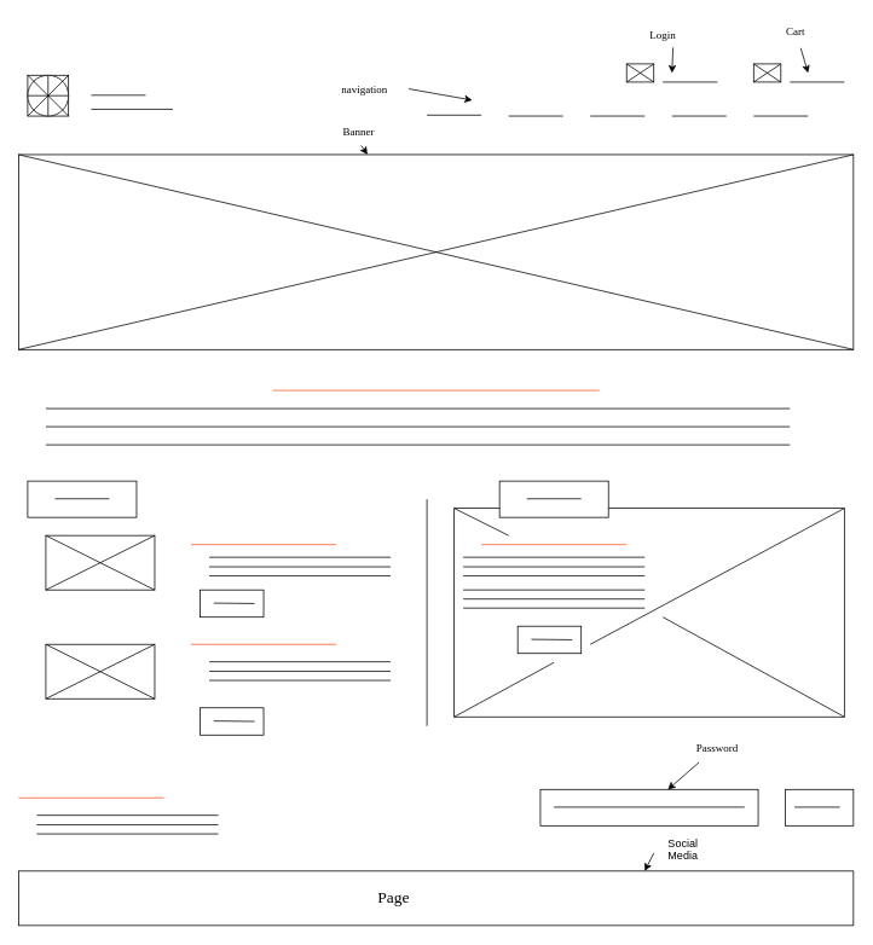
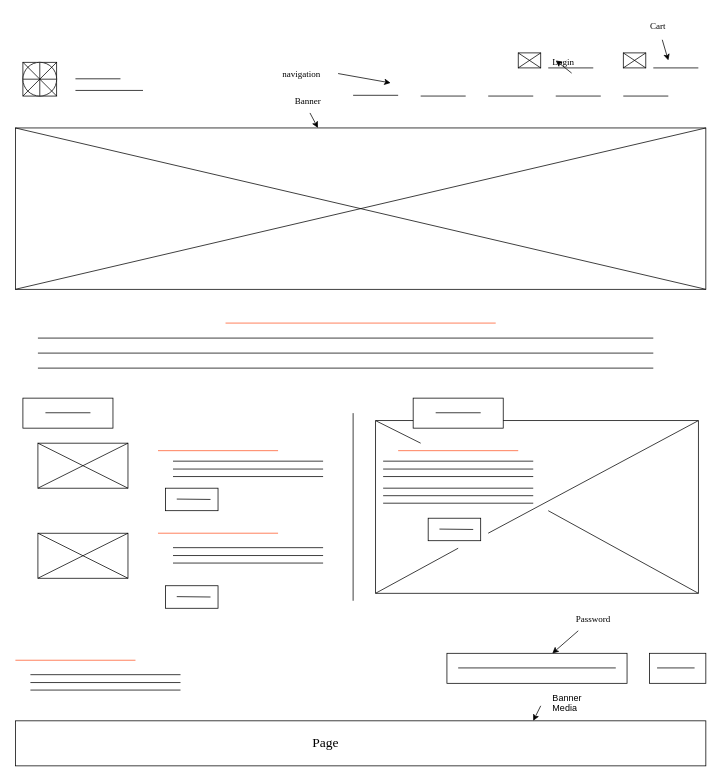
  <mxCell id="0" />
  <mxCell id="1" parent="0" />
  <mxCell id="2" value="" style="rounded=0;whiteSpace=wrap;html=1;" vertex="1" parent="1"><mxGeometry x="500" y="560" width="430" height="230" as="geometry" /></mxCell>
  <mxCell id="3" value="" style="whiteSpace=wrap;html=1;aspect=fixed;" vertex="1" parent="1"><mxGeometry x="30" y="82.5" width="45" height="45" as="geometry" /></mxCell>
  <mxCell id="4" value="" style="ellipse;whiteSpace=wrap;html=1;aspect=fixed;" vertex="1" parent="1"><mxGeometry x="30" y="82.5" width="45" height="45" as="geometry" /></mxCell>
  <mxCell id="5" value="" style="endArrow=none;html=1;rounded=0;exitX=0.5;exitY=1;exitDx=0;exitDy=0;entryX=0.5;entryY=0;entryDx=0;entryDy=0;" edge="1" parent="1" source="4" target="4"><mxGeometry width="50" height="50" relative="1" as="geometry"><mxPoint x="460" y="162.5" as="sourcePoint" /><mxPoint x="510" y="112.5" as="targetPoint" /></mxGeometry></mxCell>
  <mxCell id="6" value="" style="endArrow=none;html=1;rounded=0;entryX=1;entryY=0;entryDx=0;entryDy=0;" edge="1" parent="1" target="3"><mxGeometry width="50" height="50" relative="1" as="geometry"><mxPoint x="30" y="127.5" as="sourcePoint" /><mxPoint x="61" y="92.5" as="targetPoint" /></mxGeometry></mxCell>
  <mxCell id="7" value="" style="endArrow=none;html=1;rounded=0;exitX=1;exitY=1;exitDx=0;exitDy=0;entryX=0;entryY=0;entryDx=0;entryDy=0;" edge="1" parent="1" source="3" target="3"><mxGeometry width="50" height="50" relative="1" as="geometry"><mxPoint x="71" y="150.5" as="sourcePoint" /><mxPoint x="71" y="102.5" as="targetPoint" /></mxGeometry></mxCell>
  <mxCell id="8" value="" style="endArrow=none;html=1;rounded=0;exitX=0;exitY=0.5;exitDx=0;exitDy=0;entryX=1;entryY=0.5;entryDx=0;entryDy=0;" edge="1" parent="1" source="4" target="4"><mxGeometry width="50" height="50" relative="1" as="geometry"><mxPoint x="81" y="160.5" as="sourcePoint" /><mxPoint x="81" y="112.5" as="targetPoint" /></mxGeometry></mxCell>
  <mxCell id="9" value="" style="endArrow=none;html=1;rounded=0;" edge="1" parent="1"><mxGeometry width="50" height="50" relative="1" as="geometry"><mxPoint x="100" y="104.5" as="sourcePoint" /><mxPoint x="160" y="104.5" as="targetPoint" /></mxGeometry></mxCell>
  <mxCell id="10" value="" style="endArrow=none;html=1;rounded=0;" edge="1" parent="1"><mxGeometry width="50" height="50" relative="1" as="geometry"><mxPoint x="100" y="120" as="sourcePoint" /><mxPoint x="190" y="120" as="targetPoint" /></mxGeometry></mxCell>
  <mxCell id="11" value="" style="endArrow=none;html=1;rounded=0;" edge="1" parent="1"><mxGeometry width="50" height="50" relative="1" as="geometry"><mxPoint x="470" y="126.5" as="sourcePoint" /><mxPoint x="530" y="126.5" as="targetPoint" /></mxGeometry></mxCell>
  <mxCell id="12" value="" style="endArrow=none;html=1;rounded=0;" edge="1" parent="1"><mxGeometry width="50" height="50" relative="1" as="geometry"><mxPoint x="560" y="127.5" as="sourcePoint" /><mxPoint x="620" y="127.5" as="targetPoint" /></mxGeometry></mxCell>
  <mxCell id="13" value="" style="endArrow=none;html=1;rounded=0;" edge="1" parent="1"><mxGeometry width="50" height="50" relative="1" as="geometry"><mxPoint x="650" y="127.5" as="sourcePoint" /><mxPoint x="710" y="127.5" as="targetPoint" /></mxGeometry></mxCell>
  <mxCell id="14" value="" style="endArrow=none;html=1;rounded=0;" edge="1" parent="1"><mxGeometry width="50" height="50" relative="1" as="geometry"><mxPoint x="740" y="127.5" as="sourcePoint" /><mxPoint x="800" y="127.5" as="targetPoint" /></mxGeometry></mxCell>
  <mxCell id="15" value="" style="endArrow=none;html=1;rounded=0;" edge="1" parent="1"><mxGeometry width="50" height="50" relative="1" as="geometry"><mxPoint x="830" y="127.5" as="sourcePoint" /><mxPoint x="890" y="127.5" as="targetPoint" /></mxGeometry></mxCell>
  <mxCell id="16" value="" style="endArrow=none;html=1;rounded=0;" edge="1" parent="1"><mxGeometry width="50" height="50" relative="1" as="geometry"><mxPoint x="730" y="90" as="sourcePoint" /><mxPoint x="790" y="90" as="targetPoint" /></mxGeometry></mxCell>
  <mxCell id="17" value="" style="endArrow=none;html=1;rounded=0;" edge="1" parent="1"><mxGeometry width="50" height="50" relative="1" as="geometry"><mxPoint x="870" y="90" as="sourcePoint" /><mxPoint x="930" y="90" as="targetPoint" /></mxGeometry></mxCell>
  <mxCell id="18" value="" style="rounded=0;whiteSpace=wrap;html=1;" vertex="1" parent="1"><mxGeometry x="20" y="170" width="920" height="215" as="geometry" /></mxCell>
  <mxCell id="19" value="" style="endArrow=none;html=1;rounded=0;entryX=1;entryY=0;entryDx=0;entryDy=0;exitX=0;exitY=1;exitDx=0;exitDy=0;" edge="1" parent="1" source="18" target="18"><mxGeometry width="50" height="50" relative="1" as="geometry"><mxPoint x="500" y="260" as="sourcePoint" /><mxPoint x="550" y="210" as="targetPoint" /></mxGeometry></mxCell>
  <mxCell id="20" value="" style="endArrow=none;html=1;rounded=0;entryX=1;entryY=1;entryDx=0;entryDy=0;exitX=0;exitY=0;exitDx=0;exitDy=0;" edge="1" parent="1" source="18" target="18"><mxGeometry width="50" height="50" relative="1" as="geometry"><mxPoint x="510" y="270" as="sourcePoint" /><mxPoint x="630" y="210" as="targetPoint" /></mxGeometry></mxCell>
  <mxCell id="21" value="" style="rounded=0;whiteSpace=wrap;html=1;" vertex="1" parent="1"><mxGeometry x="830" y="70" width="30" height="20" as="geometry" /></mxCell>
  <mxCell id="22" value="" style="endArrow=none;html=1;rounded=0;entryX=1;entryY=0;entryDx=0;entryDy=0;exitX=0;exitY=1;exitDx=0;exitDy=0;" edge="1" parent="1" source="21" target="21"><mxGeometry width="50" height="50" relative="1" as="geometry"><mxPoint x="570" y="120" as="sourcePoint" /><mxPoint x="620" y="70" as="targetPoint" /></mxGeometry></mxCell>
  <mxCell id="23" value="" style="endArrow=none;html=1;rounded=0;entryX=1;entryY=1;entryDx=0;entryDy=0;exitX=0;exitY=0;exitDx=0;exitDy=0;" edge="1" parent="1" source="21" target="21"><mxGeometry width="50" height="50" relative="1" as="geometry"><mxPoint x="580" y="130" as="sourcePoint" /><mxPoint x="700" y="70" as="targetPoint" /></mxGeometry></mxCell>
  <mxCell id="24" value="" style="rounded=0;whiteSpace=wrap;html=1;" vertex="1" parent="1"><mxGeometry x="690" y="70" width="30" height="20" as="geometry" /></mxCell>
  <mxCell id="25" value="" style="endArrow=none;html=1;rounded=0;entryX=1;entryY=0;entryDx=0;entryDy=0;exitX=0;exitY=1;exitDx=0;exitDy=0;" edge="1" parent="1" source="24" target="24"><mxGeometry width="50" height="50" relative="1" as="geometry"><mxPoint x="430" y="120" as="sourcePoint" /><mxPoint x="480" y="70" as="targetPoint" /></mxGeometry></mxCell>
  <mxCell id="26" value="" style="endArrow=none;html=1;rounded=0;entryX=1;entryY=1;entryDx=0;entryDy=0;exitX=0;exitY=0;exitDx=0;exitDy=0;" edge="1" parent="1" source="24" target="24"><mxGeometry width="50" height="50" relative="1" as="geometry"><mxPoint x="440" y="130" as="sourcePoint" /><mxPoint x="560" y="70" as="targetPoint" /></mxGeometry></mxCell>
- <mxCell id="27" value="&lt;blockquote style=&quot;margin: 0 0 0 40px; border: none; padding: 0px;&quot;&gt;&lt;font face=&quot;Times New Roman&quot;&gt;Banner&lt;/font&gt;&lt;/blockquote&gt;" style="text;html=1;align=center;verticalAlign=middle;whiteSpace=wrap;rounded=0;" vertex="1" parent="1"><mxGeometry x="330" y="130" width="90" height="30" as="geometry" /></mxCell>
+ <mxCell id="27" value="&lt;blockquote style=&quot;margin: 0 0 0 40px; border: none; padding: 0px;&quot;&gt;&lt;font face=&quot;Times New Roman&quot;&gt;Banner&lt;/font&gt;&lt;/blockquote&gt;" style="text;html=1;align=center;verticalAlign=middle;whiteSpace=wrap;rounded=0;" vertex="1" parent="1"><mxGeometry x="345" y="120" width="90" height="30" as="geometry" /></mxCell>
  <mxCell id="28" value="" style="endArrow=classic;html=1;rounded=0;exitX=0.75;exitY=1;exitDx=0;exitDy=0;" edge="1" parent="1" source="27" target="18"><mxGeometry width="50" height="50" relative="1" as="geometry"><mxPoint x="490" y="280" as="sourcePoint" /><mxPoint x="540" y="230" as="targetPoint" /></mxGeometry></mxCell>
- <mxCell id="29" value="&lt;font face=&quot;Times New Roman&quot;&gt;Login&lt;/font&gt;" style="text;strokeColor=none;fillColor=none;align=left;verticalAlign=middle;spacingLeft=4;spacingRight=4;overflow=hidden;points=[[0,0.5],[1,0.5]];portConstraint=eastwest;rotatable=0;whiteSpace=wrap;html=1;" vertex="1" parent="1"><mxGeometry x="710" y="22.5" width="80" height="30" as="geometry" /></mxCell>
+ <mxCell id="29" value="&lt;font face=&quot;Times New Roman&quot;&gt;Login&lt;/font&gt;" style="text;strokeColor=none;fillColor=none;align=left;verticalAlign=middle;spacingLeft=4;spacingRight=4;overflow=hidden;points=[[0,0.5],[1,0.5]];portConstraint=eastwest;rotatable=0;whiteSpace=wrap;html=1;" vertex="1" parent="1"><mxGeometry x="730" y="67.5" width="80" height="30" as="geometry" /></mxCell>
  <mxCell id="30" value="&lt;font face=&quot;Times New Roman&quot;&gt;Cart&lt;/font&gt;" style="text;strokeColor=none;fillColor=none;align=left;verticalAlign=middle;spacingLeft=4;spacingRight=4;overflow=hidden;points=[[0,0.5],[1,0.5]];portConstraint=eastwest;rotatable=0;whiteSpace=wrap;html=1;" vertex="1" parent="1"><mxGeometry x="860" y="20" width="80" height="30" as="geometry" /></mxCell>
  <mxCell id="31" value="" style="endArrow=classic;html=1;rounded=0;exitX=0.39;exitY=0.981;exitDx=0;exitDy=0;exitPerimeter=0;" edge="1" parent="1" source="29"><mxGeometry width="50" height="50" relative="1" as="geometry"><mxPoint x="760" y="180" as="sourcePoint" /><mxPoint x="740" y="80" as="targetPoint" /></mxGeometry></mxCell>
  <mxCell id="32" value="" style="endArrow=classic;html=1;rounded=0;exitX=0.274;exitY=1.083;exitDx=0;exitDy=0;exitPerimeter=0;" edge="1" parent="1" source="30"><mxGeometry width="50" height="50" relative="1" as="geometry"><mxPoint x="760" y="180" as="sourcePoint" /><mxPoint x="890" y="80" as="targetPoint" /></mxGeometry></mxCell>
  <mxCell id="33" value="&lt;font face=&quot;Times New Roman&quot;&gt;navigation&lt;/font&gt;" style="text;strokeColor=none;fillColor=none;align=left;verticalAlign=middle;spacingLeft=4;spacingRight=4;overflow=hidden;points=[[0,0.5],[1,0.5]];portConstraint=eastwest;rotatable=0;whiteSpace=wrap;html=1;" vertex="1" parent="1"><mxGeometry x="370" y="82.5" width="80" height="30" as="geometry" /></mxCell>
  <mxCell id="34" value="" style="endArrow=classic;html=1;rounded=0;exitX=1;exitY=0.5;exitDx=0;exitDy=0;" edge="1" parent="1" source="33"><mxGeometry width="50" height="50" relative="1" as="geometry"><mxPoint x="760" y="180" as="sourcePoint" /><mxPoint x="520" y="110" as="targetPoint" /></mxGeometry></mxCell>
  <mxCell id="35" value="" style="endArrow=none;html=1;rounded=0;" edge="1" parent="1"><mxGeometry width="50" height="50" relative="1" as="geometry"><mxPoint x="50" y="450" as="sourcePoint" /><mxPoint x="870" y="450" as="targetPoint" /></mxGeometry></mxCell>
  <mxCell id="36" value="" style="endArrow=none;html=1;rounded=0;" edge="1" parent="1"><mxGeometry width="50" height="50" relative="1" as="geometry"><mxPoint x="50" y="470" as="sourcePoint" /><mxPoint x="870" y="470" as="targetPoint" /></mxGeometry></mxCell>
  <mxCell id="37" value="" style="endArrow=none;html=1;rounded=0;" edge="1" parent="1"><mxGeometry width="50" height="50" relative="1" as="geometry"><mxPoint x="50" y="490" as="sourcePoint" /><mxPoint x="870" y="490" as="targetPoint" /></mxGeometry></mxCell>
  <mxCell id="38" value="" style="rounded=0;whiteSpace=wrap;html=1;" vertex="1" parent="1"><mxGeometry x="30" y="530" width="120" height="40" as="geometry" /></mxCell>
  <mxCell id="39" value="" style="endArrow=none;html=1;rounded=0;" edge="1" parent="1"><mxGeometry width="50" height="50" relative="1" as="geometry"><mxPoint x="60" y="549.5" as="sourcePoint" /><mxPoint x="120" y="549.5" as="targetPoint" /></mxGeometry></mxCell>
  <mxCell id="40" value="" style="rounded=0;whiteSpace=wrap;html=1;" vertex="1" parent="1"><mxGeometry x="550" y="530" width="120" height="40" as="geometry" /></mxCell>
  <mxCell id="41" value="" style="endArrow=none;html=1;rounded=0;" edge="1" parent="1"><mxGeometry width="50" height="50" relative="1" as="geometry"><mxPoint x="580" y="549.5" as="sourcePoint" /><mxPoint x="640" y="549.5" as="targetPoint" /></mxGeometry></mxCell>
  <mxCell id="42" value="" style="endArrow=none;html=1;rounded=0;" edge="1" parent="1"><mxGeometry width="50" height="50" relative="1" as="geometry"><mxPoint x="470" y="800" as="sourcePoint" /><mxPoint x="470" y="550" as="targetPoint" /></mxGeometry></mxCell>
  <mxCell id="43" value="" style="rounded=0;whiteSpace=wrap;html=1;" vertex="1" parent="1"><mxGeometry x="50" y="590" width="120" height="60" as="geometry" /></mxCell>
  <mxCell id="44" value="" style="endArrow=none;html=1;rounded=0;entryX=1;entryY=0;entryDx=0;entryDy=0;" edge="1" parent="1" target="43"><mxGeometry width="50" height="50" relative="1" as="geometry"><mxPoint x="50" y="650" as="sourcePoint" /><mxPoint x="100" y="600" as="targetPoint" /></mxGeometry></mxCell>
  <mxCell id="45" value="" style="endArrow=none;html=1;rounded=0;entryX=1;entryY=1;entryDx=0;entryDy=0;exitX=0;exitY=0;exitDx=0;exitDy=0;" edge="1" parent="1" source="43" target="43"><mxGeometry width="50" height="50" relative="1" as="geometry"><mxPoint x="60" y="660" as="sourcePoint" /><mxPoint x="180" y="600" as="targetPoint" /></mxGeometry></mxCell>
  <mxCell id="46" value="" style="rounded=0;whiteSpace=wrap;html=1;" vertex="1" parent="1"><mxGeometry x="50" y="710" width="120" height="60" as="geometry" /></mxCell>
  <mxCell id="47" value="" style="endArrow=none;html=1;rounded=0;entryX=1;entryY=0;entryDx=0;entryDy=0;" edge="1" parent="1" target="46"><mxGeometry width="50" height="50" relative="1" as="geometry"><mxPoint x="50" y="770" as="sourcePoint" /><mxPoint x="100" y="720" as="targetPoint" /></mxGeometry></mxCell>
  <mxCell id="48" value="" style="endArrow=none;html=1;rounded=0;entryX=1;entryY=1;entryDx=0;entryDy=0;exitX=0;exitY=0;exitDx=0;exitDy=0;" edge="1" parent="1" source="46" target="46"><mxGeometry width="50" height="50" relative="1" as="geometry"><mxPoint x="60" y="780" as="sourcePoint" /><mxPoint x="180" y="720" as="targetPoint" /></mxGeometry></mxCell>
  <mxCell id="49" value="" style="endArrow=none;html=1;rounded=0;strokeColor=#FF5829;" edge="1" parent="1"><mxGeometry width="50" height="50" relative="1" as="geometry"><mxPoint x="210" y="600" as="sourcePoint" /><mxPoint x="370" y="600" as="targetPoint" /></mxGeometry></mxCell>
  <mxCell id="50" value="" style="endArrow=none;html=1;rounded=0;strokeColor=#FF5829;" edge="1" parent="1"><mxGeometry width="50" height="50" relative="1" as="geometry"><mxPoint x="210" y="710" as="sourcePoint" /><mxPoint x="370" y="710" as="targetPoint" /></mxGeometry></mxCell>
  <mxCell id="51" value="" style="endArrow=none;html=1;rounded=0;strokeColor=#FF5829;" edge="1" parent="1"><mxGeometry width="50" height="50" relative="1" as="geometry"><mxPoint x="530" y="600" as="sourcePoint" /><mxPoint x="690" y="600" as="targetPoint" /></mxGeometry></mxCell>
  <mxCell id="52" value="" style="endArrow=none;html=1;rounded=0;" edge="1" parent="1"><mxGeometry width="50" height="50" relative="1" as="geometry"><mxPoint x="230" y="614" as="sourcePoint" /><mxPoint x="430" y="614" as="targetPoint" /></mxGeometry></mxCell>
  <mxCell id="53" value="" style="endArrow=none;html=1;rounded=0;" edge="1" parent="1"><mxGeometry width="50" height="50" relative="1" as="geometry"><mxPoint x="230" y="624.5" as="sourcePoint" /><mxPoint x="430" y="624.5" as="targetPoint" /></mxGeometry></mxCell>
  <mxCell id="54" value="" style="endArrow=none;html=1;rounded=0;" edge="1" parent="1"><mxGeometry width="50" height="50" relative="1" as="geometry"><mxPoint x="230" y="634.5" as="sourcePoint" /><mxPoint x="430" y="634.5" as="targetPoint" /></mxGeometry></mxCell>
  <mxCell id="55" value="" style="endArrow=none;html=1;rounded=0;" edge="1" parent="1"><mxGeometry width="50" height="50" relative="1" as="geometry"><mxPoint x="230" y="729.25" as="sourcePoint" /><mxPoint x="430" y="729.25" as="targetPoint" /></mxGeometry></mxCell>
  <mxCell id="56" value="" style="endArrow=none;html=1;rounded=0;" edge="1" parent="1"><mxGeometry width="50" height="50" relative="1" as="geometry"><mxPoint x="230" y="739.75" as="sourcePoint" /><mxPoint x="430" y="739.75" as="targetPoint" /></mxGeometry></mxCell>
  <mxCell id="57" value="" style="endArrow=none;html=1;rounded=0;" edge="1" parent="1"><mxGeometry width="50" height="50" relative="1" as="geometry"><mxPoint x="230" y="749.75" as="sourcePoint" /><mxPoint x="430" y="749.75" as="targetPoint" /></mxGeometry></mxCell>
  <mxCell id="58" value="" style="endArrow=none;html=1;rounded=0;" edge="1" parent="1"><mxGeometry width="50" height="50" relative="1" as="geometry"><mxPoint x="510" y="614" as="sourcePoint" /><mxPoint x="710" y="614" as="targetPoint" /></mxGeometry></mxCell>
  <mxCell id="59" value="" style="endArrow=none;html=1;rounded=0;" edge="1" parent="1"><mxGeometry width="50" height="50" relative="1" as="geometry"><mxPoint x="510" y="624.5" as="sourcePoint" /><mxPoint x="710" y="624.5" as="targetPoint" /></mxGeometry></mxCell>
  <mxCell id="60" value="" style="endArrow=none;html=1;rounded=0;" edge="1" parent="1"><mxGeometry width="50" height="50" relative="1" as="geometry"><mxPoint x="510" y="634.5" as="sourcePoint" /><mxPoint x="710" y="634.5" as="targetPoint" /></mxGeometry></mxCell>
  <mxCell id="61" value="" style="endArrow=none;html=1;rounded=0;" edge="1" parent="1"><mxGeometry width="50" height="50" relative="1" as="geometry"><mxPoint x="510" y="650" as="sourcePoint" /><mxPoint x="710" y="650" as="targetPoint" /></mxGeometry></mxCell>
  <mxCell id="62" value="" style="endArrow=none;html=1;rounded=0;" edge="1" parent="1"><mxGeometry width="50" height="50" relative="1" as="geometry"><mxPoint x="510" y="660" as="sourcePoint" /><mxPoint x="710" y="660" as="targetPoint" /></mxGeometry></mxCell>
  <mxCell id="63" value="" style="endArrow=none;html=1;rounded=0;" edge="1" parent="1"><mxGeometry width="50" height="50" relative="1" as="geometry"><mxPoint x="510" y="670" as="sourcePoint" /><mxPoint x="710" y="670" as="targetPoint" /></mxGeometry></mxCell>
  <mxCell id="64" value="" style="rounded=0;whiteSpace=wrap;html=1;" vertex="1" parent="1"><mxGeometry x="220" y="780" width="70" height="30" as="geometry" /></mxCell>
  <mxCell id="65" value="" style="endArrow=none;html=1;rounded=0;" edge="1" parent="1"><mxGeometry width="50" height="50" relative="1" as="geometry"><mxPoint x="235" y="794.5" as="sourcePoint" /><mxPoint x="280" y="795" as="targetPoint" /></mxGeometry></mxCell>
  <mxCell id="66" value="" style="rounded=0;whiteSpace=wrap;html=1;" vertex="1" parent="1"><mxGeometry x="220" y="650" width="70" height="30" as="geometry" /></mxCell>
  <mxCell id="67" value="" style="endArrow=none;html=1;rounded=0;" edge="1" parent="1"><mxGeometry width="50" height="50" relative="1" as="geometry"><mxPoint x="235" y="664.5" as="sourcePoint" /><mxPoint x="280" y="665" as="targetPoint" /></mxGeometry></mxCell>
  <mxCell id="68" value="" style="rounded=0;whiteSpace=wrap;html=1;" vertex="1" parent="1"><mxGeometry x="570" y="690" width="70" height="30" as="geometry" /></mxCell>
  <mxCell id="69" value="" style="endArrow=none;html=1;rounded=0;" edge="1" parent="1"><mxGeometry width="50" height="50" relative="1" as="geometry"><mxPoint x="585" y="704.5" as="sourcePoint" /><mxPoint x="630" y="705" as="targetPoint" /></mxGeometry></mxCell>
  <mxCell id="70" value="" style="endArrow=none;html=1;rounded=0;entryX=1;entryY=1;entryDx=0;entryDy=0;" edge="1" parent="1" target="2"><mxGeometry width="50" height="50" relative="1" as="geometry"><mxPoint x="730" y="680" as="sourcePoint" /><mxPoint x="840" y="750" as="targetPoint" /></mxGeometry></mxCell>
  <mxCell id="71" value="" style="endArrow=none;html=1;rounded=0;exitX=0;exitY=1;exitDx=0;exitDy=0;" edge="1" parent="1" source="2"><mxGeometry width="50" height="50" relative="1" as="geometry"><mxPoint x="720" y="685" as="sourcePoint" /><mxPoint x="610" y="730" as="targetPoint" /></mxGeometry></mxCell>
  <mxCell id="72" value="" style="endArrow=none;html=1;rounded=0;entryX=1;entryY=0;entryDx=0;entryDy=0;" edge="1" parent="1" target="2"><mxGeometry width="50" height="50" relative="1" as="geometry"><mxPoint x="650" y="710" as="sourcePoint" /><mxPoint x="780" y="660" as="targetPoint" /></mxGeometry></mxCell>
  <mxCell id="73" value="" style="endArrow=none;html=1;rounded=0;" edge="1" parent="1"><mxGeometry width="50" height="50" relative="1" as="geometry"><mxPoint x="500" y="560" as="sourcePoint" /><mxPoint x="560" y="590" as="targetPoint" /></mxGeometry></mxCell>
  <mxCell id="74" value="" style="endArrow=none;html=1;rounded=0;strokeColor=#FF5829;" edge="1" parent="1"><mxGeometry width="50" height="50" relative="1" as="geometry"><mxPoint x="20" y="879.25" as="sourcePoint" /><mxPoint x="180" y="879.25" as="targetPoint" /></mxGeometry></mxCell>
  <mxCell id="75" value="" style="endArrow=none;html=1;rounded=0;" edge="1" parent="1"><mxGeometry width="50" height="50" relative="1" as="geometry"><mxPoint x="40" y="898.5" as="sourcePoint" /><mxPoint x="240" y="898.5" as="targetPoint" /></mxGeometry></mxCell>
  <mxCell id="76" value="" style="endArrow=none;html=1;rounded=0;" edge="1" parent="1"><mxGeometry width="50" height="50" relative="1" as="geometry"><mxPoint x="40" y="909" as="sourcePoint" /><mxPoint x="240" y="909" as="targetPoint" /></mxGeometry></mxCell>
  <mxCell id="77" value="" style="endArrow=none;html=1;rounded=0;" edge="1" parent="1"><mxGeometry width="50" height="50" relative="1" as="geometry"><mxPoint x="40" y="919" as="sourcePoint" /><mxPoint x="240" y="919" as="targetPoint" /></mxGeometry></mxCell>
  <mxCell id="78" value="" style="rounded=0;whiteSpace=wrap;html=1;" vertex="1" parent="1"><mxGeometry x="20" y="960" width="920" height="60" as="geometry" /></mxCell>
  <mxCell id="79" value="&lt;font face=&quot;Times New Roman&quot; style=&quot;font-size: 18px;&quot;&gt;Page&lt;/font&gt;" style="text;strokeColor=none;fillColor=none;align=left;verticalAlign=middle;spacingLeft=4;spacingRight=4;overflow=hidden;points=[[0,0.5],[1,0.5]];portConstraint=eastwest;rotatable=0;whiteSpace=wrap;html=1;" vertex="1" parent="1"><mxGeometry x="410" y="975" width="70" height="30" as="geometry" /></mxCell>
- <mxCell id="80" value="Social Media" style="text;strokeColor=none;fillColor=none;align=left;verticalAlign=middle;spacingLeft=4;spacingRight=4;overflow=hidden;points=[[0,0.5],[1,0.5]];portConstraint=eastwest;rotatable=0;whiteSpace=wrap;html=1;" vertex="1" parent="1"><mxGeometry x="730" y="920" width="50" height="30" as="geometry" /></mxCell>
+ <mxCell id="80" value="Banner Media" style="text;strokeColor=none;fillColor=none;align=left;verticalAlign=middle;spacingLeft=4;spacingRight=4;overflow=hidden;points=[[0,0.5],[1,0.5]];portConstraint=eastwest;rotatable=0;whiteSpace=wrap;html=1;" vertex="1" parent="1"><mxGeometry x="730" y="920" width="50" height="30" as="geometry" /></mxCell>
  <mxCell id="81" value="" style="endArrow=classic;html=1;rounded=0;entryX=0.75;entryY=0;entryDx=0;entryDy=0;" edge="1" parent="1" target="78"><mxGeometry width="50" height="50" relative="1" as="geometry"><mxPoint x="720" y="940" as="sourcePoint" /><mxPoint x="410" y="940" as="targetPoint" /></mxGeometry></mxCell>
  <mxCell id="82" value="" style="rounded=0;whiteSpace=wrap;html=1;" vertex="1" parent="1"><mxGeometry x="595" y="870" width="240" height="40" as="geometry" /></mxCell>
  <mxCell id="83" value="" style="rounded=0;whiteSpace=wrap;html=1;" vertex="1" parent="1"><mxGeometry x="865" y="870" width="75" height="40" as="geometry" /></mxCell>
  <mxCell id="84" value="" style="endArrow=none;html=1;rounded=0;" edge="1" parent="1"><mxGeometry width="50" height="50" relative="1" as="geometry"><mxPoint x="610" y="889.5" as="sourcePoint" /><mxPoint x="820" y="889.5" as="targetPoint" /></mxGeometry></mxCell>
  <mxCell id="85" value="" style="endArrow=none;html=1;rounded=0;" edge="1" parent="1"><mxGeometry width="50" height="50" relative="1" as="geometry"><mxPoint x="875" y="889.5" as="sourcePoint" /><mxPoint x="925" y="889.5" as="targetPoint" /></mxGeometry></mxCell>
  <mxCell id="86" value="" style="endArrow=classic;html=1;rounded=0;entryX=0.585;entryY=0.004;entryDx=0;entryDy=0;entryPerimeter=0;" edge="1" parent="1" target="82"><mxGeometry width="50" height="50" relative="1" as="geometry"><mxPoint x="770" y="840" as="sourcePoint" /><mxPoint x="560" y="740" as="targetPoint" /></mxGeometry></mxCell>
  <mxCell id="87" value="&lt;font face=&quot;Times New Roman&quot;&gt;Password&lt;/font&gt;" style="text;html=1;align=center;verticalAlign=middle;whiteSpace=wrap;rounded=0;" vertex="1" parent="1"><mxGeometry x="760" y="810" width="60" height="30" as="geometry" /></mxCell>
  <mxCell id="88" value="" style="endArrow=none;html=1;rounded=0;strokeColor=#FF5829;" edge="1" parent="1"><mxGeometry width="50" height="50" relative="1" as="geometry"><mxPoint x="300" y="430" as="sourcePoint" /><mxPoint x="660" y="430" as="targetPoint" /></mxGeometry></mxCell>
